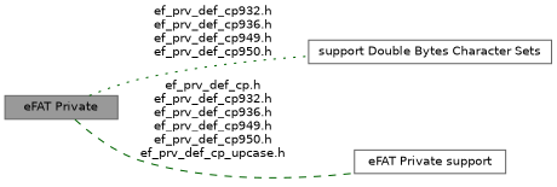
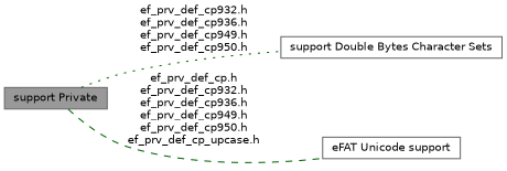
  digraph {
    rankdir=LR
    node [color=grey40 fillcolor=white fontname=Helvetica fontsize=10 shape=box style=filled]
    edge [color=darkgreen dir=none fontname=Helvetica fontsize=10 labelfontname=Helvetica labelfontsize=10 shape=plaintext]
    n1 [height=0.2 label="support Double Bytes Character Sets" width=0.4]
-   n2 [height=0.2 label="eFAT Private support" width=0.4]
-   n3 [color=gray40 fillcolor=grey60 fontcolor=black height=0.2 label="eFAT Private" width=0.4]
+   n2 [height=0.2 label="eFAT Unicode support" width=0.4]
+   n3 [color=gray40 fillcolor=grey60 fontcolor=black height=0.2 label="support Private" width=0.4]
    n3 -> n1 [label="ef_prv_def_cp932.h\nef_prv_def_cp936.h\nef_prv_def_cp949.h\nef_prv_def_cp950.h" style=dotted]
    n3 -> n2 [label="ef_prv_def_cp.h\nef_prv_def_cp932.h\nef_prv_def_cp936.h\nef_prv_def_cp949.h\nef_prv_def_cp950.h\nef_prv_def_cp_upcase.h" style=dashed]
  }
